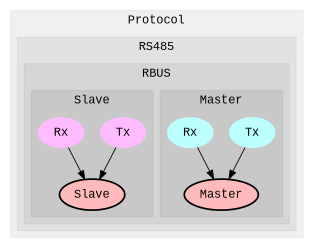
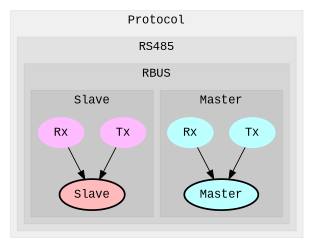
  digraph {
    fontname="Liberation Mono"
    node [fillcolor="#ffbbbb" fontname="Liberation Mono" style=filled penwidth=0]
    edge [fontname="Liberation Mono"]
-   n1 [label=Master style="filled,bold" penwidth=""]
+   n1 [fillcolor="#bbffff" label=Master style="filled,bold" penwidth=""]
    n2 [fillcolor="#bbffff" label=Tx]
    n3 [fillcolor="#bbffff" label=Rx]
    n4 [label=Slave style="filled,bold" penwidth=""]
    n5 [fillcolor="#ffbbff" label=Tx]
    n6 [fillcolor="#ffbbff" label=Rx]
    subgraph cluster_1 {
      color="#0000000F"
      label=Protocol
      style=filled
      subgraph cluster_2 {
        color="#0000000F"
        label=RS485
        style=filled
        subgraph cluster_3 {
          color="#0000000F"
          label=RBUS
          style=filled
          subgraph cluster_4 {
            color="#0000000F"
            label=Master
            style=filled
            n1
            n2
            n3
          }
          subgraph cluster_5 {
            color="#0000000F"
            label=Slave
            style=filled
            n4
            n5
            n6
          }
        }
      }
    }
    n2 -> n1
    n3 -> n1
    n5 -> n4
    n6 -> n4
  }
